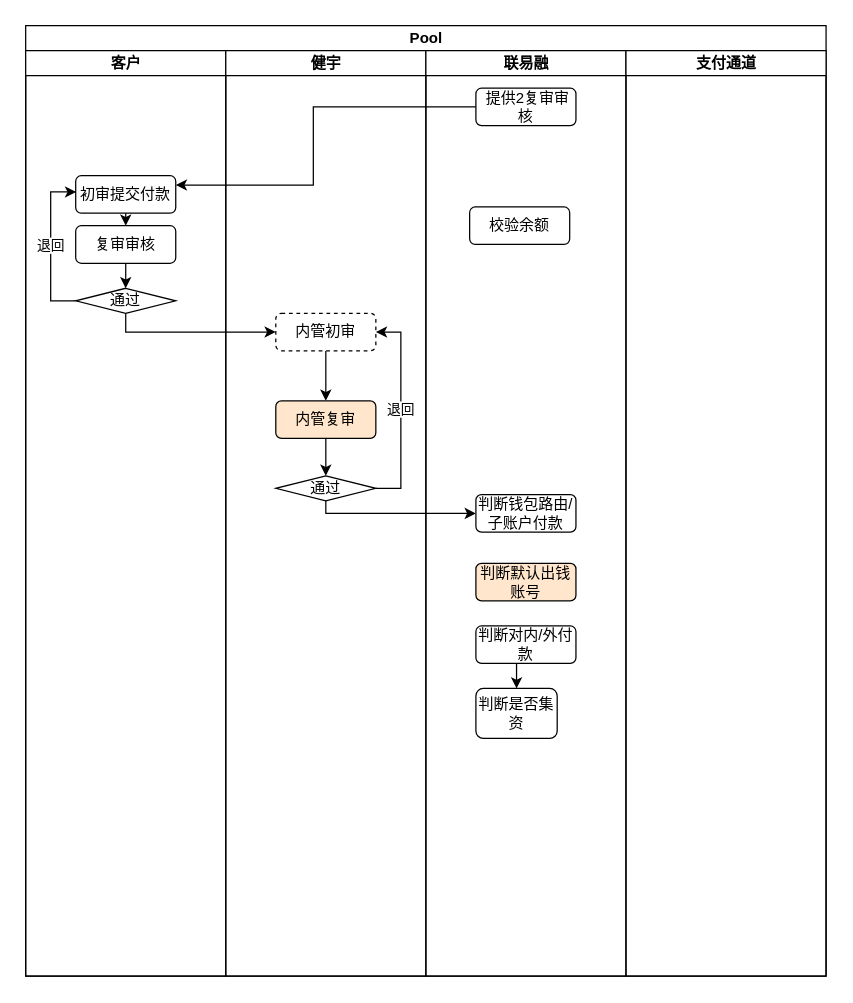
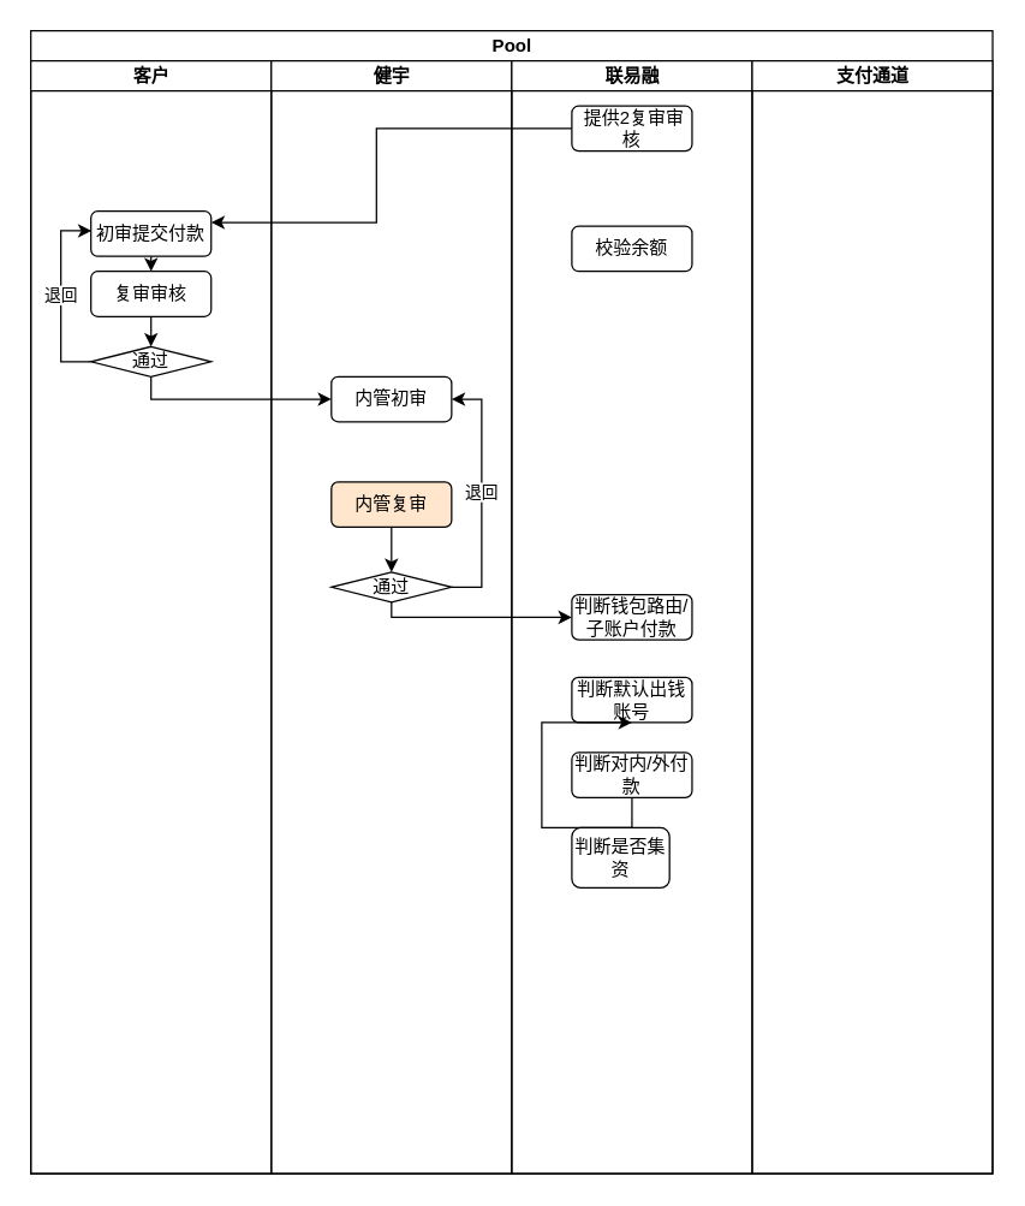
  <mxCell id="0" />
  <mxCell id="1" parent="0" />
  <mxCell id="2" value="Pool" style="swimlane;childLayout=stackLayout;resizeParent=1;resizeParentMax=0;startSize=20;html=1;" vertex="1" parent="1"><mxGeometry x="20" y="20" width="640" height="760" as="geometry" /></mxCell>
  <mxCell id="3" value="客户" style="swimlane;startSize=20;html=1;" vertex="1" parent="2"><mxGeometry y="20" width="160" height="740" as="geometry" /></mxCell>
  <mxCell id="4" style="edgeStyle=orthogonalEdgeStyle;rounded=0;orthogonalLoop=1;jettySize=auto;html=1;exitX=0.5;exitY=1;exitDx=0;exitDy=0;entryX=0.5;entryY=0;entryDx=0;entryDy=0;" edge="1" parent="3" source="5" target="8"><mxGeometry relative="1" as="geometry" /></mxCell>
  <mxCell id="5" value="初审提交付款" style="rounded=1;whiteSpace=wrap;html=1;" vertex="1" parent="3"><mxGeometry x="40" y="100" width="80" height="30" as="geometry" /></mxCell>
  <mxCell id="6" value="退回" style="edgeStyle=orthogonalEdgeStyle;rounded=0;orthogonalLoop=1;jettySize=auto;html=1;exitX=0;exitY=0.5;exitDx=0;exitDy=0;entryX=0.005;entryY=0.434;entryDx=0;entryDy=0;entryPerimeter=0;" edge="1" parent="3" source="7" target="5"><mxGeometry relative="1" as="geometry" /></mxCell>
  <mxCell id="7" value="通过" style="rhombus;whiteSpace=wrap;html=1;" vertex="1" parent="3"><mxGeometry x="40" y="190" width="80" height="20" as="geometry" /></mxCell>
  <mxCell id="8" value="复审审核" style="rounded=1;whiteSpace=wrap;html=1;" vertex="1" parent="3"><mxGeometry x="40" y="140" width="80" height="30" as="geometry" /></mxCell>
  <mxCell id="9" style="edgeStyle=orthogonalEdgeStyle;rounded=0;orthogonalLoop=1;jettySize=auto;html=1;exitX=0.5;exitY=1;exitDx=0;exitDy=0;entryX=0.5;entryY=0;entryDx=0;entryDy=0;" edge="1" parent="3" source="8" target="7"><mxGeometry relative="1" as="geometry"><mxPoint x="80.0" y="220" as="sourcePoint" /></mxGeometry></mxCell>
  <mxCell id="10" style="edgeStyle=orthogonalEdgeStyle;rounded=0;orthogonalLoop=1;jettySize=auto;html=1;exitX=0.5;exitY=1;exitDx=0;exitDy=0;entryX=0;entryY=0.5;entryDx=0;entryDy=0;" edge="1" parent="2" source="7" target="13"><mxGeometry relative="1" as="geometry"><Array as="points"><mxPoint x="80" y="245" /></Array></mxGeometry></mxCell>
  <mxCell id="11" value="健宇" style="swimlane;startSize=20;html=1;" vertex="1" parent="2"><mxGeometry x="160" y="20" width="160" height="740" as="geometry" /></mxCell>
- <mxCell id="12" style="edgeStyle=orthogonalEdgeStyle;rounded=0;orthogonalLoop=1;jettySize=auto;html=1;exitX=0.5;exitY=1;exitDx=0;exitDy=0;entryX=0.5;entryY=0;entryDx=0;entryDy=0;" edge="1" parent="11" source="13" target="14"><mxGeometry relative="1" as="geometry" /></mxCell>
- <mxCell id="13" value="内管初审" style="rounded=1;whiteSpace=wrap;html=1;dashed=1;" vertex="1" parent="11"><mxGeometry x="40" y="210" width="80" height="30" as="geometry" /></mxCell>
+ <mxCell id="13" value="内管初审" style="rounded=1;whiteSpace=wrap;html=1;" vertex="1" parent="11"><mxGeometry x="40" y="210" width="80" height="30" as="geometry" /></mxCell>
  <mxCell id="14" value="内管复审" style="rounded=1;whiteSpace=wrap;html=1;fillColor=#ffe6cc;" vertex="1" parent="11"><mxGeometry x="40" y="280" width="80" height="30" as="geometry" /></mxCell>
  <mxCell id="15" value="退回" style="edgeStyle=orthogonalEdgeStyle;rounded=0;orthogonalLoop=1;jettySize=auto;html=1;exitX=1;exitY=0.5;exitDx=0;exitDy=0;entryX=1;entryY=0.5;entryDx=0;entryDy=0;" edge="1" parent="11" source="16" target="13"><mxGeometry relative="1" as="geometry" /></mxCell>
  <mxCell id="16" value="通过" style="rhombus;whiteSpace=wrap;html=1;" vertex="1" parent="11"><mxGeometry x="40" y="340" width="80" height="20" as="geometry" /></mxCell>
  <mxCell id="17" style="edgeStyle=orthogonalEdgeStyle;rounded=0;orthogonalLoop=1;jettySize=auto;html=1;exitX=0.5;exitY=1;exitDx=0;exitDy=0;entryX=0.5;entryY=0;entryDx=0;entryDy=0;" edge="1" parent="11" source="14" target="16"><mxGeometry relative="1" as="geometry" /></mxCell>
  <mxCell id="18" value="联易融" style="swimlane;startSize=20;html=1;" vertex="1" parent="2"><mxGeometry x="320" y="20" width="160" height="740" as="geometry" /></mxCell>
  <mxCell id="19" value="判断钱包路由/子账户付款" style="rounded=1;whiteSpace=wrap;html=1;" vertex="1" parent="18"><mxGeometry x="40" y="355" width="80" height="30" as="geometry" /></mxCell>
- <mxCell id="20" value="判断默认出钱账号" style="rounded=1;whiteSpace=wrap;html=1;fillColor=#ffe6cc;" vertex="1" parent="18"><mxGeometry x="40" y="410" width="80" height="30" as="geometry" /></mxCell>
- <mxCell id="21" style="edgeStyle=orthogonalEdgeStyle;rounded=0;orthogonalLoop=1;jettySize=auto;html=1;exitX=0.5;exitY=1;exitDx=0;exitDy=0;entryX=0.5;entryY=0;entryDx=0;entryDy=0;" edge="1" parent="18" source="22" target="23"><mxGeometry relative="1" as="geometry" /></mxCell>
+ <mxCell id="20" value="判断默认出钱账号" style="rounded=1;whiteSpace=wrap;html=1;" vertex="1" parent="18"><mxGeometry x="40" y="410" width="80" height="30" as="geometry" /></mxCell>
+ <mxCell id="21" style="edgeStyle=orthogonalEdgeStyle;rounded=0;orthogonalLoop=1;jettySize=auto;html=1;exitX=0.5;exitY=1;exitDx=0;exitDy=0;" edge="1" parent="18" source="22" target="20"><mxGeometry relative="1" as="geometry" /></mxCell>
  <mxCell id="22" value="判断对内/外付款" style="rounded=1;whiteSpace=wrap;html=1;" vertex="1" parent="18"><mxGeometry x="40" y="460" width="80" height="30" as="geometry" /></mxCell>
  <mxCell id="23" value="判断是否集资" style="rounded=1;whiteSpace=wrap;html=1;" vertex="1" parent="18"><mxGeometry x="40" y="510" width="65" height="40" as="geometry" /></mxCell>
  <mxCell id="24" value="&amp;nbsp;提供2复审审核" style="rounded=1;whiteSpace=wrap;html=1;" vertex="1" parent="18"><mxGeometry x="40" y="30" width="80" height="30" as="geometry" /></mxCell>
- <mxCell id="25" value="校验余额" style="rounded=1;whiteSpace=wrap;html=1;" vertex="1" parent="18"><mxGeometry x="35" y="125" width="80" height="30" as="geometry" /></mxCell>
+ <mxCell id="25" value="校验余额" style="rounded=1;whiteSpace=wrap;html=1;" vertex="1" parent="18"><mxGeometry x="40" y="110" width="80" height="30" as="geometry" /></mxCell>
  <mxCell id="26" value="支付通道" style="swimlane;startSize=20;html=1;" vertex="1" parent="2"><mxGeometry x="480" y="20" width="160" height="740" as="geometry" /></mxCell>
  <mxCell id="27" style="edgeStyle=orthogonalEdgeStyle;rounded=0;orthogonalLoop=1;jettySize=auto;html=1;exitX=0.5;exitY=1;exitDx=0;exitDy=0;entryX=0;entryY=0.5;entryDx=0;entryDy=0;" edge="1" parent="2" source="16" target="19"><mxGeometry relative="1" as="geometry"><mxPoint x="360" y="415.5" as="targetPoint" /><Array as="points"><mxPoint x="240" y="390" /></Array></mxGeometry></mxCell>
  <mxCell id="28" style="edgeStyle=orthogonalEdgeStyle;rounded=0;orthogonalLoop=1;jettySize=auto;html=1;exitX=0;exitY=0.5;exitDx=0;exitDy=0;entryX=1;entryY=0.25;entryDx=0;entryDy=0;" edge="1" parent="2" source="24" target="5"><mxGeometry relative="1" as="geometry"><Array as="points"><mxPoint x="230" y="65" /><mxPoint x="230" y="128" /></Array></mxGeometry></mxCell>
